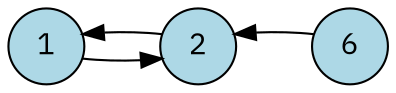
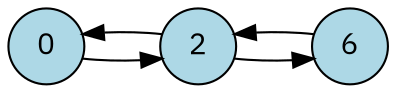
  strict digraph {
    fontname="IBM Plex Sans"
    rankdir=LR
    node [fillcolor=lightblue fontname="IBM Plex Sans" shape=circle style=filled]
    edge [fontname="IBM Plex Sans"]
-   1 [neighborhood="['A', 'B']"]
+   1 [neighborhood="['A', 'B']" label=0]
    2 [neighborhood="['A', 'B', 'C']"]
    n3 [label=6 neighborhood="['C', 'D']"]
    1 -> 2 [weight=1.0]
    2 -> 1 [weight=0.6666666666666666]
+   2 -> n3 [weight=0.3333333333333333]
    n3 -> 2 [weight=0.5]
  }
